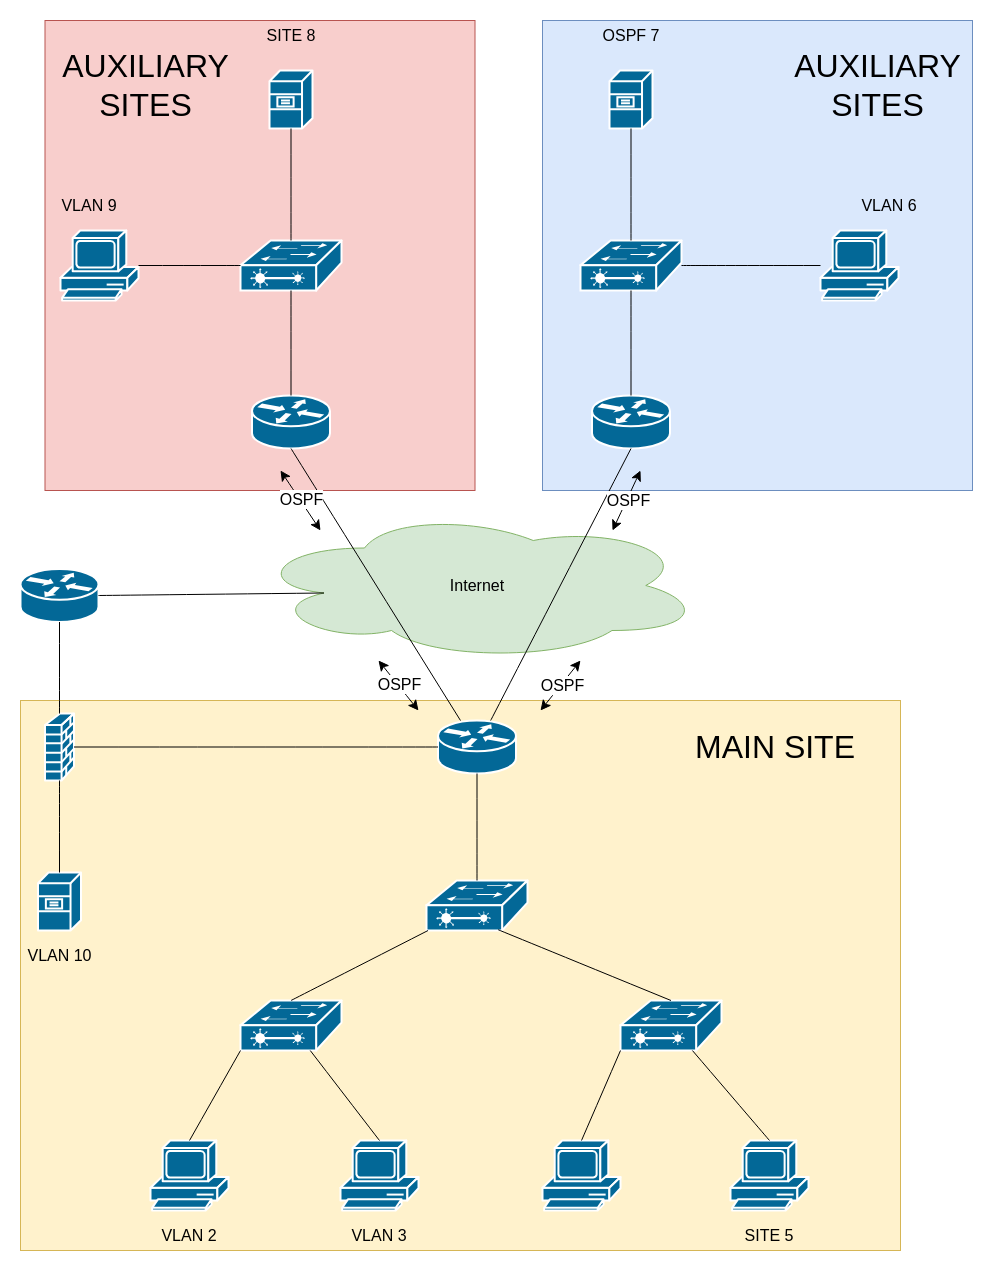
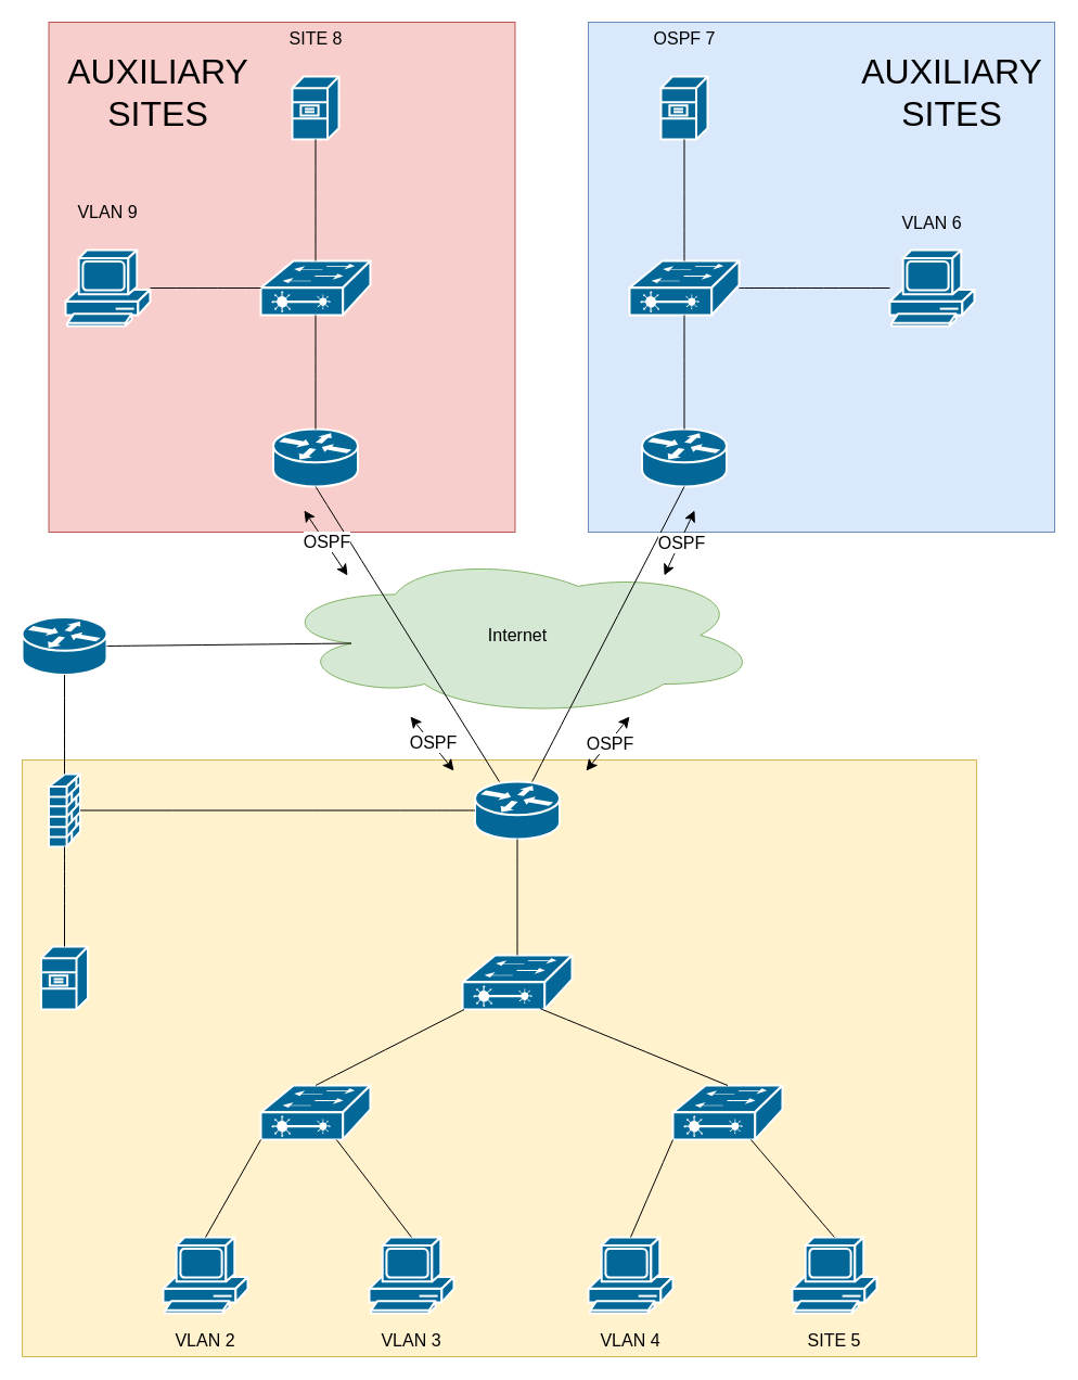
  <mxCell id="0" />
  <mxCell id="1" parent="0" />
  <mxCell id="2" value="" style="rounded=0;whiteSpace=wrap;html=1;fontSize=16;shadow=0;fillColor=#fff2cc;strokeColor=#d6b656;" vertex="1" parent="1"><mxGeometry x="20" y="700" width="880" height="550" as="geometry" /></mxCell>
  <mxCell id="3" value="" style="rounded=0;whiteSpace=wrap;html=1;fontSize=16;shadow=0;fillColor=#dae8fc;strokeColor=#6c8ebf;" vertex="1" parent="1"><mxGeometry x="542" y="20" width="430" height="470" as="geometry" /></mxCell>
  <mxCell id="4" value="" style="rounded=0;whiteSpace=wrap;html=1;fontSize=16;shadow=0;fillColor=#f8cecc;strokeColor=#b85450;" vertex="1" parent="1"><mxGeometry x="44.5" y="20" width="430" height="470" as="geometry" /></mxCell>
  <mxCell id="5" value="" style="shape=mxgraph.cisco.switches.layer_2_remote_switch;sketch=0;html=1;pointerEvents=1;dashed=0;fillColor=#036897;strokeColor=#ffffff;strokeWidth=2;verticalLabelPosition=bottom;verticalAlign=top;align=center;outlineConnect=0;fontSize=16;" vertex="1" parent="1"><mxGeometry x="240" y="240" width="101" height="50" as="geometry" /></mxCell>
  <mxCell id="6" value="" style="shape=mxgraph.cisco.computers_and_peripherals.pc;sketch=0;html=1;pointerEvents=1;dashed=0;fillColor=#036897;strokeColor=#ffffff;strokeWidth=2;verticalLabelPosition=bottom;verticalAlign=top;align=center;outlineConnect=0;fontSize=16;" vertex="1" parent="1"><mxGeometry x="60" y="230" width="78" height="70" as="geometry" /></mxCell>
  <mxCell id="7" value="" style="shape=mxgraph.cisco.servers.file_server;sketch=0;html=1;pointerEvents=1;dashed=0;fillColor=#036897;strokeColor=#ffffff;strokeWidth=2;verticalLabelPosition=bottom;verticalAlign=top;align=center;outlineConnect=0;fontSize=16;" vertex="1" parent="1"><mxGeometry x="269" y="70" width="43" height="58" as="geometry" /></mxCell>
  <mxCell id="8" value="" style="endArrow=none;html=1;rounded=0;fontSize=12;startSize=8;endSize=8;curved=1;exitX=0.5;exitY=0;exitDx=0;exitDy=0;exitPerimeter=0;entryX=0.5;entryY=1;entryDx=0;entryDy=0;entryPerimeter=0;" edge="1" parent="1" source="5" target="7"><mxGeometry width="50" height="50" relative="1" as="geometry"><mxPoint x="230" y="-80" as="sourcePoint" /><mxPoint x="280" y="-130" as="targetPoint" /></mxGeometry></mxCell>
  <mxCell id="9" value="" style="endArrow=none;html=1;rounded=0;fontSize=12;startSize=8;endSize=8;curved=1;exitX=0;exitY=0.5;exitDx=0;exitDy=0;exitPerimeter=0;" edge="1" parent="1" source="5" target="6"><mxGeometry width="50" height="50" relative="1" as="geometry"><mxPoint x="230" y="120" as="sourcePoint" /><mxPoint x="280" y="70" as="targetPoint" /></mxGeometry></mxCell>
  <mxCell id="10" value="" style="shape=mxgraph.cisco.switches.layer_2_remote_switch;sketch=0;html=1;pointerEvents=1;dashed=0;fillColor=#036897;strokeColor=#ffffff;strokeWidth=2;verticalLabelPosition=bottom;verticalAlign=top;align=center;outlineConnect=0;fontSize=16;" vertex="1" parent="1"><mxGeometry x="580" y="240" width="101" height="50" as="geometry" /></mxCell>
  <mxCell id="11" value="" style="shape=mxgraph.cisco.computers_and_peripherals.pc;sketch=0;html=1;pointerEvents=1;dashed=0;fillColor=#036897;strokeColor=#ffffff;strokeWidth=2;verticalLabelPosition=bottom;verticalAlign=top;align=center;outlineConnect=0;fontSize=16;" vertex="1" parent="1"><mxGeometry x="820" y="230" width="78" height="70" as="geometry" /></mxCell>
  <mxCell id="12" value="" style="shape=mxgraph.cisco.servers.file_server;sketch=0;html=1;pointerEvents=1;dashed=0;fillColor=#036897;strokeColor=#ffffff;strokeWidth=2;verticalLabelPosition=bottom;verticalAlign=top;align=center;outlineConnect=0;fontSize=16;" vertex="1" parent="1"><mxGeometry x="609" y="70" width="43" height="58" as="geometry" /></mxCell>
  <mxCell id="13" value="" style="endArrow=none;html=1;rounded=0;fontSize=12;startSize=8;endSize=8;curved=1;exitX=0.5;exitY=0;exitDx=0;exitDy=0;exitPerimeter=0;entryX=0.5;entryY=1;entryDx=0;entryDy=0;entryPerimeter=0;" edge="1" parent="1" source="10" target="12"><mxGeometry width="50" height="50" relative="1" as="geometry"><mxPoint x="570" y="-80" as="sourcePoint" /><mxPoint x="620" y="-130" as="targetPoint" /></mxGeometry></mxCell>
  <mxCell id="14" value="" style="endArrow=none;html=1;rounded=0;fontSize=12;startSize=8;endSize=8;curved=1;exitX=1;exitY=0.5;exitDx=0;exitDy=0;exitPerimeter=0;" edge="1" parent="1" source="10" target="11"><mxGeometry width="50" height="50" relative="1" as="geometry"><mxPoint x="570" y="120" as="sourcePoint" /><mxPoint x="620" y="70" as="targetPoint" /></mxGeometry></mxCell>
  <mxCell id="15" value="" style="shape=mxgraph.cisco.routers.router;sketch=0;html=1;pointerEvents=1;dashed=0;fillColor=#036897;strokeColor=#ffffff;strokeWidth=2;verticalLabelPosition=bottom;verticalAlign=top;align=center;outlineConnect=0;fontSize=16;" vertex="1" parent="1"><mxGeometry x="251.5" y="395" width="78" height="53" as="geometry" /></mxCell>
  <mxCell id="16" value="" style="shape=mxgraph.cisco.routers.router;sketch=0;html=1;pointerEvents=1;dashed=0;fillColor=#036897;strokeColor=#ffffff;strokeWidth=2;verticalLabelPosition=bottom;verticalAlign=top;align=center;outlineConnect=0;fontSize=16;" vertex="1" parent="1"><mxGeometry x="591.5" y="395" width="78" height="53" as="geometry" /></mxCell>
  <mxCell id="17" value="" style="endArrow=none;html=1;rounded=0;fontSize=12;startSize=8;endSize=8;curved=1;exitX=0.5;exitY=1;exitDx=0;exitDy=0;exitPerimeter=0;entryX=0.5;entryY=0;entryDx=0;entryDy=0;entryPerimeter=0;" edge="1" parent="1" source="5" target="15"><mxGeometry width="50" height="50" relative="1" as="geometry"><mxPoint x="420" y="320" as="sourcePoint" /><mxPoint x="470" y="270" as="targetPoint" /></mxGeometry></mxCell>
  <mxCell id="18" value="" style="endArrow=none;html=1;rounded=0;fontSize=12;startSize=8;endSize=8;curved=1;exitX=0.5;exitY=1;exitDx=0;exitDy=0;exitPerimeter=0;entryX=0.5;entryY=0;entryDx=0;entryDy=0;entryPerimeter=0;" edge="1" parent="1" source="10" target="16"><mxGeometry width="50" height="50" relative="1" as="geometry"><mxPoint x="500" y="290" as="sourcePoint" /><mxPoint x="500" y="395" as="targetPoint" /></mxGeometry></mxCell>
  <mxCell id="19" value="Internet" style="ellipse;shape=cloud;whiteSpace=wrap;html=1;fontSize=16;fillColor=#d5e8d4;strokeColor=#82b366;" vertex="1" parent="1"><mxGeometry x="251.5" y="510" width="450" height="150" as="geometry" /></mxCell>
  <mxCell id="20" value="" style="shape=mxgraph.cisco.routers.router;sketch=0;html=1;pointerEvents=1;dashed=0;fillColor=#036897;strokeColor=#ffffff;strokeWidth=2;verticalLabelPosition=bottom;verticalAlign=top;align=center;outlineConnect=0;fontSize=16;" vertex="1" parent="1"><mxGeometry x="437.5" y="720" width="78" height="53" as="geometry" /></mxCell>
  <mxCell id="21" value="" style="endArrow=none;html=1;rounded=0;fontSize=12;startSize=8;endSize=8;curved=1;exitX=0.5;exitY=1;exitDx=0;exitDy=0;exitPerimeter=0;" edge="1" parent="1" source="15" target="20"><mxGeometry width="50" height="50" relative="1" as="geometry"><mxPoint x="420" y="560" as="sourcePoint" /><mxPoint x="470" y="510" as="targetPoint" /></mxGeometry></mxCell>
  <mxCell id="22" value="" style="endArrow=none;html=1;rounded=0;fontSize=12;startSize=8;endSize=8;curved=1;entryX=0.5;entryY=1;entryDx=0;entryDy=0;entryPerimeter=0;" edge="1" parent="1" source="20" target="16"><mxGeometry width="50" height="50" relative="1" as="geometry"><mxPoint x="420" y="560" as="sourcePoint" /><mxPoint x="470" y="510" as="targetPoint" /></mxGeometry></mxCell>
  <mxCell id="23" value="" style="shape=mxgraph.cisco.switches.layer_2_remote_switch;sketch=0;html=1;pointerEvents=1;dashed=0;fillColor=#036897;strokeColor=#ffffff;strokeWidth=2;verticalLabelPosition=bottom;verticalAlign=top;align=center;outlineConnect=0;fontSize=16;" vertex="1" parent="1"><mxGeometry x="426" y="880" width="101" height="50" as="geometry" /></mxCell>
  <mxCell id="24" value="" style="shape=mxgraph.cisco.routers.router;sketch=0;html=1;pointerEvents=1;dashed=0;fillColor=#036897;strokeColor=#ffffff;strokeWidth=2;verticalLabelPosition=bottom;verticalAlign=top;align=center;outlineConnect=0;fontSize=16;" vertex="1" parent="1"><mxGeometry x="20" y="568.5" width="78" height="53" as="geometry" /></mxCell>
  <mxCell id="25" value="" style="shape=mxgraph.cisco.switches.layer_2_remote_switch;sketch=0;html=1;pointerEvents=1;dashed=0;fillColor=#036897;strokeColor=#ffffff;strokeWidth=2;verticalLabelPosition=bottom;verticalAlign=top;align=center;outlineConnect=0;fontSize=16;" vertex="1" parent="1"><mxGeometry x="240" y="1000" width="101" height="50" as="geometry" /></mxCell>
  <mxCell id="26" value="" style="shape=mxgraph.cisco.switches.layer_2_remote_switch;sketch=0;html=1;pointerEvents=1;dashed=0;fillColor=#036897;strokeColor=#ffffff;strokeWidth=2;verticalLabelPosition=bottom;verticalAlign=top;align=center;outlineConnect=0;fontSize=16;" vertex="1" parent="1"><mxGeometry x="620" y="1000" width="101" height="50" as="geometry" /></mxCell>
  <mxCell id="27" value="" style="shape=mxgraph.cisco.computers_and_peripherals.pc;sketch=0;html=1;pointerEvents=1;dashed=0;fillColor=#036897;strokeColor=#ffffff;strokeWidth=2;verticalLabelPosition=bottom;verticalAlign=top;align=center;outlineConnect=0;fontSize=16;" vertex="1" parent="1"><mxGeometry x="150" y="1140" width="78" height="70" as="geometry" /></mxCell>
  <mxCell id="28" value="" style="shape=mxgraph.cisco.computers_and_peripherals.pc;sketch=0;html=1;pointerEvents=1;dashed=0;fillColor=#036897;strokeColor=#ffffff;strokeWidth=2;verticalLabelPosition=bottom;verticalAlign=top;align=center;outlineConnect=0;fontSize=16;" vertex="1" parent="1"><mxGeometry x="340" y="1140" width="78" height="70" as="geometry" /></mxCell>
  <mxCell id="29" value="" style="shape=mxgraph.cisco.computers_and_peripherals.pc;sketch=0;html=1;pointerEvents=1;dashed=0;fillColor=#036897;strokeColor=#ffffff;strokeWidth=2;verticalLabelPosition=bottom;verticalAlign=top;align=center;outlineConnect=0;fontSize=16;" vertex="1" parent="1"><mxGeometry x="542" y="1140" width="78" height="70" as="geometry" /></mxCell>
  <mxCell id="30" value="" style="shape=mxgraph.cisco.computers_and_peripherals.pc;sketch=0;html=1;pointerEvents=1;dashed=0;fillColor=#036897;strokeColor=#ffffff;strokeWidth=2;verticalLabelPosition=bottom;verticalAlign=top;align=center;outlineConnect=0;fontSize=16;" vertex="1" parent="1"><mxGeometry x="730" y="1140" width="78" height="70" as="geometry" /></mxCell>
  <mxCell id="31" value="" style="endArrow=none;html=1;rounded=0;fontSize=12;startSize=8;endSize=8;curved=1;entryX=0.5;entryY=1;entryDx=0;entryDy=0;entryPerimeter=0;exitX=0.5;exitY=0;exitDx=0;exitDy=0;exitPerimeter=0;" edge="1" parent="1" source="23" target="20"><mxGeometry width="50" height="50" relative="1" as="geometry"><mxPoint x="420" y="970" as="sourcePoint" /><mxPoint x="470" y="920" as="targetPoint" /></mxGeometry></mxCell>
  <mxCell id="32" value="" style="endArrow=none;html=1;rounded=0;fontSize=12;startSize=8;endSize=8;curved=1;exitX=0.5;exitY=0;exitDx=0;exitDy=0;exitPerimeter=0;" edge="1" parent="1" source="25" target="23"><mxGeometry width="50" height="50" relative="1" as="geometry"><mxPoint x="420" y="970" as="sourcePoint" /><mxPoint x="470" y="920" as="targetPoint" /></mxGeometry></mxCell>
  <mxCell id="33" value="" style="endArrow=none;html=1;rounded=0;fontSize=12;startSize=8;endSize=8;curved=1;entryX=0.5;entryY=0;entryDx=0;entryDy=0;entryPerimeter=0;exitX=0.709;exitY=0.984;exitDx=0;exitDy=0;exitPerimeter=0;" edge="1" parent="1" source="23" target="26"><mxGeometry width="50" height="50" relative="1" as="geometry"><mxPoint x="420" y="970" as="sourcePoint" /><mxPoint x="470" y="920" as="targetPoint" /></mxGeometry></mxCell>
  <mxCell id="34" value="" style="endArrow=none;html=1;rounded=0;fontSize=12;startSize=8;endSize=8;curved=1;entryX=0.5;entryY=0;entryDx=0;entryDy=0;entryPerimeter=0;" edge="1" parent="1" target="27"><mxGeometry width="50" height="50" relative="1" as="geometry"><mxPoint x="240" y="1050" as="sourcePoint" /><mxPoint x="470" y="920" as="targetPoint" /></mxGeometry></mxCell>
  <mxCell id="35" value="" style="endArrow=none;html=1;rounded=0;fontSize=12;startSize=8;endSize=8;curved=1;exitX=0.5;exitY=0;exitDx=0;exitDy=0;exitPerimeter=0;" edge="1" parent="1" source="28" target="25"><mxGeometry width="50" height="50" relative="1" as="geometry"><mxPoint x="301" y="1060" as="sourcePoint" /><mxPoint x="199" y="1150" as="targetPoint" /></mxGeometry></mxCell>
  <mxCell id="36" value="" style="endArrow=none;html=1;rounded=0;fontSize=12;startSize=8;endSize=8;curved=1;exitX=0.5;exitY=0;exitDx=0;exitDy=0;exitPerimeter=0;entryX=0;entryY=1;entryDx=0;entryDy=0;entryPerimeter=0;" edge="1" parent="1" source="29" target="26"><mxGeometry width="50" height="50" relative="1" as="geometry"><mxPoint x="311" y="1070" as="sourcePoint" /><mxPoint x="209" y="1160" as="targetPoint" /></mxGeometry></mxCell>
  <mxCell id="37" value="" style="endArrow=none;html=1;rounded=0;fontSize=12;startSize=8;endSize=8;curved=1;exitX=0.5;exitY=0;exitDx=0;exitDy=0;exitPerimeter=0;" edge="1" parent="1" source="30" target="26"><mxGeometry width="50" height="50" relative="1" as="geometry"><mxPoint x="321" y="1080" as="sourcePoint" /><mxPoint x="219" y="1170" as="targetPoint" /></mxGeometry></mxCell>
  <mxCell id="38" value="" style="shape=mxgraph.cisco.security.firewall;sketch=0;html=1;pointerEvents=1;dashed=0;fillColor=#036897;strokeColor=#ffffff;strokeWidth=2;verticalLabelPosition=bottom;verticalAlign=top;align=center;outlineConnect=0;fontSize=16;" vertex="1" parent="1"><mxGeometry x="44.5" y="713" width="29" height="67" as="geometry" /></mxCell>
  <mxCell id="39" value="" style="endArrow=none;html=1;rounded=0;fontSize=12;startSize=8;endSize=8;curved=1;exitX=0;exitY=0.5;exitDx=0;exitDy=0;exitPerimeter=0;entryX=1;entryY=0.5;entryDx=0;entryDy=0;entryPerimeter=0;" edge="1" parent="1" source="20" target="38"><mxGeometry width="50" height="50" relative="1" as="geometry"><mxPoint x="420" y="670" as="sourcePoint" /><mxPoint x="470" y="620" as="targetPoint" /></mxGeometry></mxCell>
  <mxCell id="40" value="" style="endArrow=none;html=1;rounded=0;fontSize=12;startSize=8;endSize=8;curved=1;exitX=0.5;exitY=0;exitDx=0;exitDy=0;exitPerimeter=0;entryX=0.5;entryY=1;entryDx=0;entryDy=0;entryPerimeter=0;" edge="1" parent="1" source="38" target="24"><mxGeometry width="50" height="50" relative="1" as="geometry"><mxPoint x="420" y="670" as="sourcePoint" /><mxPoint x="470" y="620" as="targetPoint" /></mxGeometry></mxCell>
  <mxCell id="41" value="" style="endArrow=none;html=1;rounded=0;fontSize=12;startSize=8;endSize=8;curved=1;exitX=1;exitY=0.5;exitDx=0;exitDy=0;exitPerimeter=0;entryX=0.16;entryY=0.55;entryDx=0;entryDy=0;entryPerimeter=0;" edge="1" parent="1" source="24" target="19"><mxGeometry width="50" height="50" relative="1" as="geometry"><mxPoint x="420" y="670" as="sourcePoint" /><mxPoint x="470" y="620" as="targetPoint" /></mxGeometry></mxCell>
  <mxCell id="42" value="" style="endArrow=classic;startArrow=classic;html=1;rounded=0;fontSize=12;startSize=8;endSize=8;curved=1;" edge="1" parent="1"><mxGeometry width="50" height="50" relative="1" as="geometry"><mxPoint x="378" y="660" as="sourcePoint" /><mxPoint x="418" y="710" as="targetPoint" /></mxGeometry></mxCell>
  <mxCell id="43" value="OSPF" style="edgeLabel;html=1;align=center;verticalAlign=middle;resizable=0;points=[];fontSize=16;" vertex="1" connectable="0" parent="42"><mxGeometry x="-0.036" y="1" relative="1" as="geometry"><mxPoint as="offset" /></mxGeometry></mxCell>
  <mxCell id="44" value="" style="endArrow=classic;startArrow=classic;html=1;rounded=0;fontSize=12;startSize=8;endSize=8;curved=1;" edge="1" parent="1"><mxGeometry width="50" height="50" relative="1" as="geometry"><mxPoint x="580" y="660" as="sourcePoint" /><mxPoint x="540" y="710" as="targetPoint" /></mxGeometry></mxCell>
  <mxCell id="45" value="OSPF" style="edgeLabel;html=1;align=center;verticalAlign=middle;resizable=0;points=[];fontSize=16;" vertex="1" connectable="0" parent="44"><mxGeometry x="-0.036" y="1" relative="1" as="geometry"><mxPoint as="offset" /></mxGeometry></mxCell>
  <mxCell id="46" value="" style="endArrow=classic;startArrow=classic;html=1;rounded=0;fontSize=12;startSize=8;endSize=8;curved=1;" edge="1" parent="1"><mxGeometry width="50" height="50" relative="1" as="geometry"><mxPoint x="280" y="470" as="sourcePoint" /><mxPoint x="320" y="530" as="targetPoint" /></mxGeometry></mxCell>
  <mxCell id="47" value="OSPF" style="edgeLabel;html=1;align=center;verticalAlign=middle;resizable=0;points=[];fontSize=16;" vertex="1" connectable="0" parent="46"><mxGeometry x="-0.036" y="1" relative="1" as="geometry"><mxPoint as="offset" /></mxGeometry></mxCell>
  <mxCell id="48" value="" style="endArrow=classic;startArrow=classic;html=1;rounded=0;fontSize=12;startSize=8;endSize=8;curved=1;" edge="1" parent="1"><mxGeometry width="50" height="50" relative="1" as="geometry"><mxPoint x="640" y="470" as="sourcePoint" /><mxPoint x="612" y="530" as="targetPoint" /></mxGeometry></mxCell>
  <mxCell id="49" value="OSPF" style="edgeLabel;html=1;align=center;verticalAlign=middle;resizable=0;points=[];fontSize=16;" vertex="1" connectable="0" parent="48"><mxGeometry x="-0.036" y="1" relative="1" as="geometry"><mxPoint as="offset" /></mxGeometry></mxCell>
  <mxCell id="50" value="VLAN 2" style="text;html=1;strokeColor=none;fillColor=none;align=center;verticalAlign=middle;whiteSpace=wrap;rounded=0;fontSize=16;" vertex="1" parent="1"><mxGeometry x="159" y="1220" width="60" height="30" as="geometry" /></mxCell>
  <mxCell id="51" value="VLAN 3" style="text;html=1;strokeColor=none;fillColor=none;align=center;verticalAlign=middle;whiteSpace=wrap;rounded=0;fontSize=16;" vertex="1" parent="1"><mxGeometry x="349" y="1220" width="60" height="30" as="geometry" /></mxCell>
+ <mxCell id="52" value="VLAN 4" style="text;html=1;strokeColor=none;fillColor=none;align=center;verticalAlign=middle;whiteSpace=wrap;rounded=0;fontSize=16;" vertex="1" parent="1"><mxGeometry x="551" y="1220" width="60" height="30" as="geometry" /></mxCell>
  <mxCell id="53" value="SITE 5" style="text;html=1;strokeColor=none;fillColor=none;align=center;verticalAlign=middle;whiteSpace=wrap;rounded=0;fontSize=16;" vertex="1" parent="1"><mxGeometry x="739" y="1220" width="60" height="30" as="geometry" /></mxCell>
  <mxCell id="54" value="SITE 8" style="text;html=1;strokeColor=none;fillColor=none;align=center;verticalAlign=middle;whiteSpace=wrap;rounded=0;fontSize=16;" vertex="1" parent="1"><mxGeometry x="260.5" y="20" width="60" height="30" as="geometry" /></mxCell>
  <mxCell id="55" value="OSPF 7" style="text;html=1;strokeColor=none;fillColor=none;align=center;verticalAlign=middle;whiteSpace=wrap;rounded=0;fontSize=16;" vertex="1" parent="1"><mxGeometry x="600.5" y="20" width="60" height="30" as="geometry" /></mxCell>
- <mxCell id="56" value="VLAN 9" style="text;html=1;strokeColor=none;fillColor=none;align=center;verticalAlign=middle;whiteSpace=wrap;rounded=0;fontSize=16;" vertex="1" parent="1"><mxGeometry x="59" y="190" width="60" height="30" as="geometry" /></mxCell>
- <mxCell id="57" value="VLAN 6" style="text;html=1;strokeColor=none;fillColor=none;align=center;verticalAlign=middle;whiteSpace=wrap;rounded=0;fontSize=16;" vertex="1" parent="1"><mxGeometry x="859" y="190" width="60" height="30" as="geometry" /></mxCell>
+ <mxCell id="56" value="VLAN 9" style="text;html=1;strokeColor=none;fillColor=none;align=center;verticalAlign=middle;whiteSpace=wrap;rounded=0;fontSize=16;" vertex="1" parent="1"><mxGeometry x="69" y="180" width="60" height="30" as="geometry" /></mxCell>
+ <mxCell id="57" value="VLAN 6" style="text;html=1;strokeColor=none;fillColor=none;align=center;verticalAlign=middle;whiteSpace=wrap;rounded=0;fontSize=16;" vertex="1" parent="1"><mxGeometry x="829" y="190" width="60" height="30" as="geometry" /></mxCell>
  <mxCell id="58" value="" style="shape=mxgraph.cisco.servers.file_server;sketch=0;html=1;pointerEvents=1;dashed=0;fillColor=#036897;strokeColor=#ffffff;strokeWidth=2;verticalLabelPosition=bottom;verticalAlign=top;align=center;outlineConnect=0;fontSize=16;" vertex="1" parent="1"><mxGeometry x="37.5" y="872" width="43" height="58" as="geometry" /></mxCell>
  <mxCell id="59" value="" style="endArrow=none;html=1;rounded=0;fontSize=12;startSize=8;endSize=8;curved=1;exitX=0.5;exitY=1;exitDx=0;exitDy=0;exitPerimeter=0;entryX=0.5;entryY=0;entryDx=0;entryDy=0;entryPerimeter=0;" edge="1" parent="1" source="38" target="58"><mxGeometry width="50" height="50" relative="1" as="geometry"><mxPoint x="220" y="920" as="sourcePoint" /><mxPoint x="270" y="870" as="targetPoint" /></mxGeometry></mxCell>
- <mxCell id="60" value="VLAN 10" style="text;html=1;strokeColor=none;fillColor=none;align=center;verticalAlign=middle;whiteSpace=wrap;rounded=0;fontSize=16;" vertex="1" parent="1"><mxGeometry x="23.5" y="940" width="71" height="30" as="geometry" /></mxCell>
- <mxCell id="61" value="&lt;font style=&quot;font-size: 32px;&quot;&gt;MAIN SITE&lt;/font&gt;" style="text;html=1;strokeColor=none;fillColor=none;align=center;verticalAlign=middle;whiteSpace=wrap;rounded=0;fontSize=16;strokeWidth=0;" vertex="1" parent="1"><mxGeometry x="690" y="731.5" width="170" height="30" as="geometry" /></mxCell>
  <mxCell id="62" value="&lt;span style=&quot;font-size: 32px;&quot;&gt;AUXILIARY SITES&lt;/span&gt;" style="text;html=1;strokeColor=none;fillColor=none;align=center;verticalAlign=middle;whiteSpace=wrap;rounded=0;fontSize=16;strokeWidth=0;" vertex="1" parent="1"><mxGeometry x="51" y="70" width="189" height="30" as="geometry" /></mxCell>
  <mxCell id="63" value="&lt;span style=&quot;font-size: 32px;&quot;&gt;AUXILIARY SITES&lt;/span&gt;" style="text;html=1;strokeColor=none;fillColor=none;align=center;verticalAlign=middle;whiteSpace=wrap;rounded=0;fontSize=16;strokeWidth=0;" vertex="1" parent="1"><mxGeometry x="783" y="70" width="189" height="30" as="geometry" /></mxCell>
